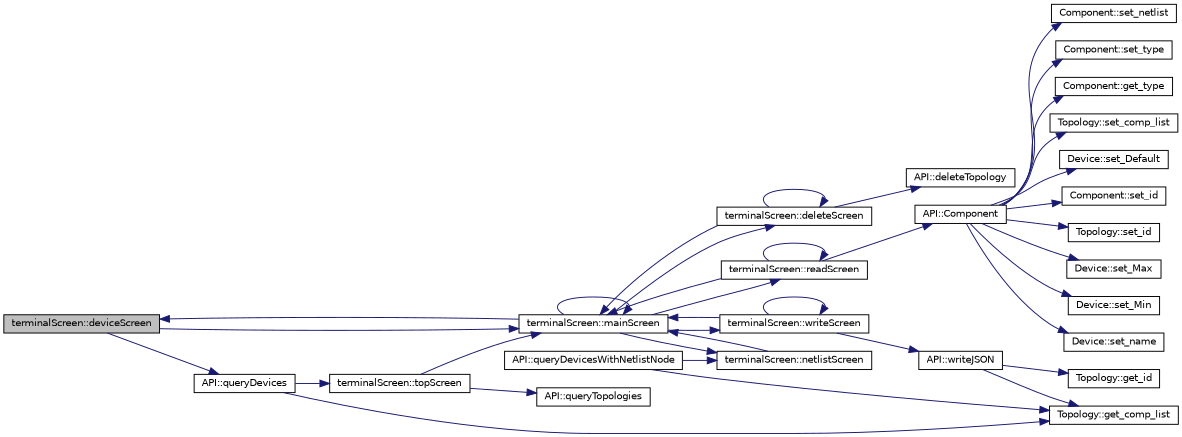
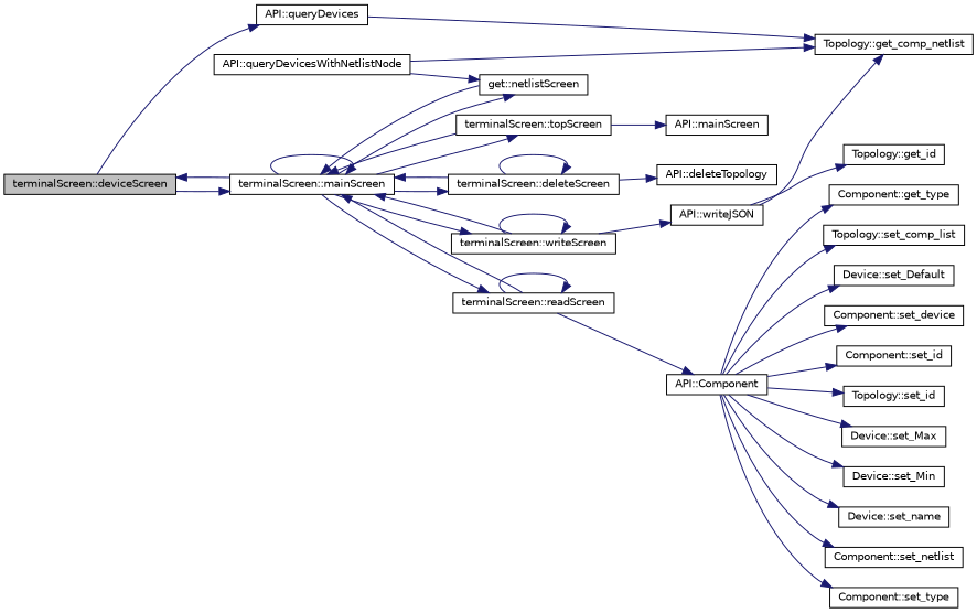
  digraph {
    rankdir=LR
    node [color=black fillcolor=white fontname=Helvetica fontsize=10 shape=record style=filled]
    edge [color=midnightblue fontname=Helvetica fontsize=10 labelfontname=Helvetica labelfontsize=10 style=solid]
    n1 [fillcolor=grey75 fontcolor=black height=0.2 label="terminalScreen::deviceScreen" width=0.4]
    n2 [height=0.2 label="terminalScreen::mainScreen" width=0.4]
    n3 [height=0.2 label="API::queryDevices" width=0.4]
    n4 [height=0.2 label="terminalScreen::deleteScreen" width=0.4]
-   n5 [height=0.2 label="terminalScreen::netlistScreen" width=0.4]
+   n5 [height=0.2 label="get::netlistScreen" width=0.4]
    n6 [height=0.2 label="terminalScreen::readScreen" width=0.4]
    n7 [height=0.2 label="terminalScreen::topScreen" width=0.4]
    n8 [height=0.2 label="terminalScreen::writeScreen" width=0.4]
-   n9 [height=0.2 label="Topology::get_comp_list" width=0.4]
+   n9 [height=0.2 label="Topology::get_comp_netlist" width=0.4]
    n10 [height=0.2 label="API::deleteTopology" width=0.4]
    n11 [height=0.2 label="API::Component" width=0.4]
-   n12 [height=0.2 label="API::queryTopologies" width=0.4]
+   n12 [height=0.2 label="API::mainScreen" width=0.4]
    n13 [height=0.2 label="API::writeJSON" width=0.4]
    n14 [height=0.2 label="API::queryDevicesWithNetlistNode" width=0.4]
    n15 [height=0.2 label="Component::get_type" width=0.4]
    n16 [height=0.2 label="Topology::set_comp_list" width=0.4]
    n17 [height=0.2 label="Device::set_Default" width=0.4]
+   n18 [height=0.2 label="Component::set_device" width=0.4]
    n19 [height=0.2 label="Component::set_id" width=0.4]
    n20 [height=0.2 label="Topology::set_id" width=0.4]
    n21 [height=0.2 label="Device::set_Max" width=0.4]
    n22 [height=0.2 label="Device::set_Min" width=0.4]
    n23 [height=0.2 label="Device::set_name" width=0.4]
    n24 [height=0.2 label="Component::set_netlist" width=0.4]
    n25 [height=0.2 label="Component::set_type" width=0.4]
    n26 [height=0.2 label="Topology::get_id" width=0.4]
    n1 -> n2
    n1 -> n3
    n2 -> n1
    n2 -> n2
    n2 -> n4
    n2 -> n5
    n2 -> n6
-   n3 -> n7
+   n2 -> n7
    n2 -> n8
    n3 -> n9
    n4 -> n2
    n4 -> n4
    n4 -> n10
    n5 -> n2
    n6 -> n2
    n6 -> n6
    n6 -> n11
    n7 -> n2
    n7 -> n12
    n8 -> n2
    n8 -> n8
    n8 -> n13
    n11 -> n15
    n11 -> n16
    n11 -> n17
+   n11 -> n18
    n11 -> n19
    n11 -> n20
    n11 -> n21
    n11 -> n22
    n11 -> n23
    n11 -> n24
    n11 -> n25
    n13 -> n9
    n13 -> n26
    n14 -> n5
    n14 -> n9
  }
